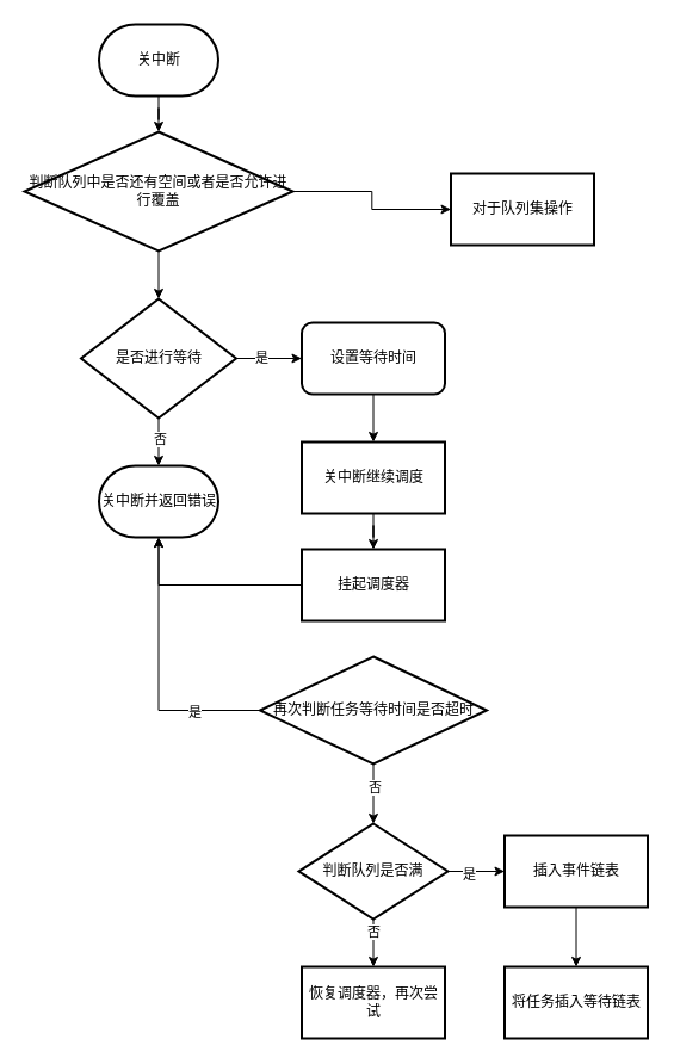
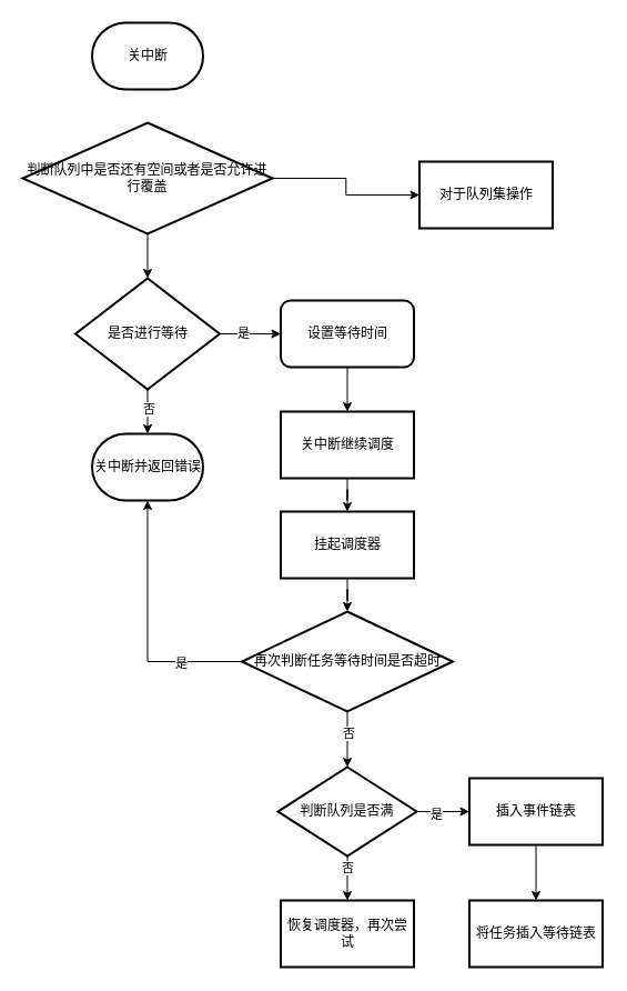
  <mxCell id="0" />
  <mxCell id="1" parent="0" />
- <mxCell id="2" value="" style="edgeStyle=orthogonalEdgeStyle;rounded=0;orthogonalLoop=1;jettySize=auto;html=1;" edge="1" parent="1" source="3" target="6"><mxGeometry relative="1" as="geometry" /></mxCell>
  <mxCell id="3" value="关中断" style="strokeWidth=2;html=1;shape=mxgraph.flowchart.terminator;whiteSpace=wrap;" vertex="1" parent="1"><mxGeometry x="82.5" y="20" width="100" height="60" as="geometry" /></mxCell>
  <mxCell id="4" value="" style="edgeStyle=orthogonalEdgeStyle;rounded=0;orthogonalLoop=1;jettySize=auto;html=1;" edge="1" parent="1" source="6" target="11"><mxGeometry relative="1" as="geometry" /></mxCell>
  <mxCell id="5" value="" style="edgeStyle=orthogonalEdgeStyle;rounded=0;orthogonalLoop=1;jettySize=auto;html=1;" edge="1" parent="1" source="6" target="33"><mxGeometry relative="1" as="geometry" /></mxCell>
  <mxCell id="6" value="判断队列中是否还有空间或者是否允许进行覆盖" style="strokeWidth=2;html=1;shape=mxgraph.flowchart.decision;whiteSpace=wrap;" vertex="1" parent="1"><mxGeometry x="20" y="110" width="225" height="100" as="geometry" /></mxCell>
  <mxCell id="7" value="" style="edgeStyle=orthogonalEdgeStyle;rounded=0;orthogonalLoop=1;jettySize=auto;html=1;" edge="1" parent="1" source="11" target="14"><mxGeometry relative="1" as="geometry" /></mxCell>
  <mxCell id="8" value="是" style="edgeLabel;html=1;align=center;verticalAlign=middle;resizable=0;points=[];" vertex="1" connectable="0" parent="7"><mxGeometry x="-0.221" y="1" relative="1" as="geometry"><mxPoint as="offset" /></mxGeometry></mxCell>
  <mxCell id="9" value="" style="edgeStyle=orthogonalEdgeStyle;rounded=0;orthogonalLoop=1;jettySize=auto;html=1;" edge="1" parent="1" source="11" target="12"><mxGeometry relative="1" as="geometry" /></mxCell>
  <mxCell id="10" value="否" style="edgeLabel;html=1;align=center;verticalAlign=middle;resizable=0;points=[];" vertex="1" connectable="0" parent="9"><mxGeometry x="-0.152" y="1" relative="1" as="geometry"><mxPoint as="offset" /></mxGeometry></mxCell>
  <mxCell id="11" value="是否进行等待" style="strokeWidth=2;html=1;shape=mxgraph.flowchart.decision;whiteSpace=wrap;" vertex="1" parent="1"><mxGeometry x="67.5" y="250" width="130" height="100" as="geometry" /></mxCell>
  <mxCell id="12" value="关中断并返回错误" style="strokeWidth=2;html=1;shape=mxgraph.flowchart.terminator;whiteSpace=wrap;" vertex="1" parent="1"><mxGeometry x="82.5" y="390" width="100" height="60" as="geometry" /></mxCell>
  <mxCell id="13" value="" style="edgeStyle=orthogonalEdgeStyle;rounded=0;orthogonalLoop=1;jettySize=auto;html=1;" edge="1" parent="1" source="14" target="16"><mxGeometry relative="1" as="geometry" /></mxCell>
  <mxCell id="14" value="设置等待时间" style="whiteSpace=wrap;html=1;strokeWidth=2;rounded=1;" vertex="1" parent="1"><mxGeometry x="252.5" y="270" width="120" height="60" as="geometry" /></mxCell>
  <mxCell id="15" value="" style="edgeStyle=orthogonalEdgeStyle;rounded=0;orthogonalLoop=1;jettySize=auto;html=1;" edge="1" parent="1" source="16" target="31"><mxGeometry relative="1" as="geometry" /></mxCell>
  <mxCell id="16" value="关中断继续调度" style="whiteSpace=wrap;html=1;strokeWidth=2;" vertex="1" parent="1"><mxGeometry x="252.5" y="370" width="120" height="60" as="geometry" /></mxCell>
  <mxCell id="17" style="edgeStyle=orthogonalEdgeStyle;rounded=0;orthogonalLoop=1;jettySize=auto;html=1;" edge="1" parent="1" source="21" target="26"><mxGeometry relative="1" as="geometry" /></mxCell>
  <mxCell id="18" value="否" style="edgeLabel;html=1;align=center;verticalAlign=middle;resizable=0;points=[];" vertex="1" connectable="0" parent="17"><mxGeometry x="-0.251" y="1" relative="1" as="geometry"><mxPoint as="offset" /></mxGeometry></mxCell>
  <mxCell id="19" style="edgeStyle=orthogonalEdgeStyle;rounded=0;orthogonalLoop=1;jettySize=auto;html=1;" edge="1" parent="1" source="21" target="12"><mxGeometry relative="1" as="geometry" /></mxCell>
  <mxCell id="20" value="是" style="edgeLabel;html=1;align=center;verticalAlign=middle;resizable=0;points=[];" vertex="1" connectable="0" parent="19"><mxGeometry x="-0.521" y="1" relative="1" as="geometry"><mxPoint as="offset" /></mxGeometry></mxCell>
  <mxCell id="21" value="再次判断任务等待时间是否超时" style="rhombus;whiteSpace=wrap;html=1;strokeWidth=2;" vertex="1" parent="1"><mxGeometry x="217.5" y="550" width="190" height="90" as="geometry" /></mxCell>
  <mxCell id="22" value="" style="edgeStyle=orthogonalEdgeStyle;rounded=0;orthogonalLoop=1;jettySize=auto;html=1;" edge="1" parent="1" source="26" target="28"><mxGeometry relative="1" as="geometry" /></mxCell>
  <mxCell id="23" value="是" style="edgeLabel;html=1;align=center;verticalAlign=middle;resizable=0;points=[];" vertex="1" connectable="0" parent="22"><mxGeometry x="-0.264" y="-2" relative="1" as="geometry"><mxPoint as="offset" /></mxGeometry></mxCell>
  <mxCell id="24" value="" style="edgeStyle=orthogonalEdgeStyle;rounded=0;orthogonalLoop=1;jettySize=auto;html=1;" edge="1" parent="1" source="26" target="32"><mxGeometry relative="1" as="geometry" /></mxCell>
  <mxCell id="25" value="否" style="edgeLabel;html=1;align=center;verticalAlign=middle;resizable=0;points=[];" vertex="1" connectable="0" parent="24"><mxGeometry x="-0.479" relative="1" as="geometry"><mxPoint as="offset" /></mxGeometry></mxCell>
  <mxCell id="26" value="判断队列是否满" style="rhombus;whiteSpace=wrap;html=1;strokeWidth=2;" vertex="1" parent="1"><mxGeometry x="250" y="690" width="125" height="80" as="geometry" /></mxCell>
  <mxCell id="27" value="" style="edgeStyle=orthogonalEdgeStyle;rounded=0;orthogonalLoop=1;jettySize=auto;html=1;" edge="1" parent="1" source="28" target="29"><mxGeometry relative="1" as="geometry" /></mxCell>
  <mxCell id="28" value="插入事件链表" style="whiteSpace=wrap;html=1;strokeWidth=2;" vertex="1" parent="1"><mxGeometry x="422.5" y="700" width="120" height="60" as="geometry" /></mxCell>
  <mxCell id="29" value="将任务插入等待链表" style="whiteSpace=wrap;html=1;strokeWidth=2;" vertex="1" parent="1"><mxGeometry x="422.5" y="810" width="120" height="60" as="geometry" /></mxCell>
- <mxCell id="30" value="" style="edgeStyle=orthogonalEdgeStyle;rounded=0;orthogonalLoop=1;jettySize=auto;html=1;" edge="1" parent="1" source="31" target="12"><mxGeometry relative="1" as="geometry" /></mxCell>
+ <mxCell id="30" value="" style="edgeStyle=orthogonalEdgeStyle;rounded=0;orthogonalLoop=1;jettySize=auto;html=1;" edge="1" parent="1" source="31" target="21"><mxGeometry relative="1" as="geometry" /></mxCell>
  <mxCell id="31" value="挂起调度器" style="whiteSpace=wrap;html=1;strokeWidth=2;" vertex="1" parent="1"><mxGeometry x="252.5" y="460" width="120" height="60" as="geometry" /></mxCell>
  <mxCell id="32" value="恢复调度器，再次尝试" style="whiteSpace=wrap;html=1;strokeWidth=2;" vertex="1" parent="1"><mxGeometry x="252.5" y="810" width="120" height="60" as="geometry" /></mxCell>
  <mxCell id="33" value="对于队列集操作" style="whiteSpace=wrap;html=1;strokeWidth=2;" vertex="1" parent="1"><mxGeometry x="377.5" y="145" width="120" height="60" as="geometry" /></mxCell>
